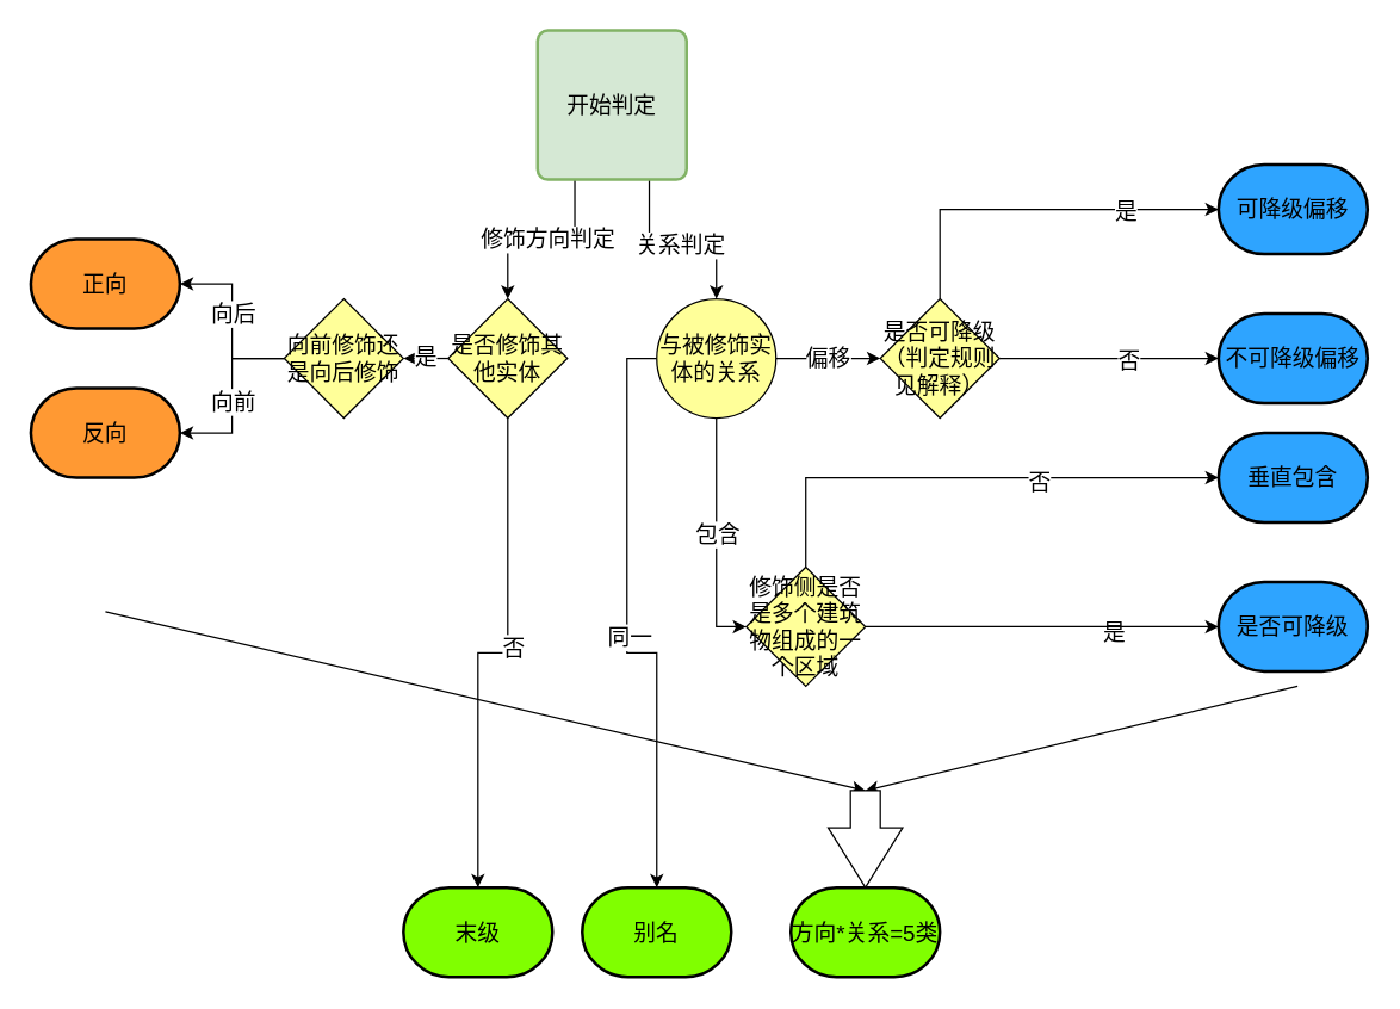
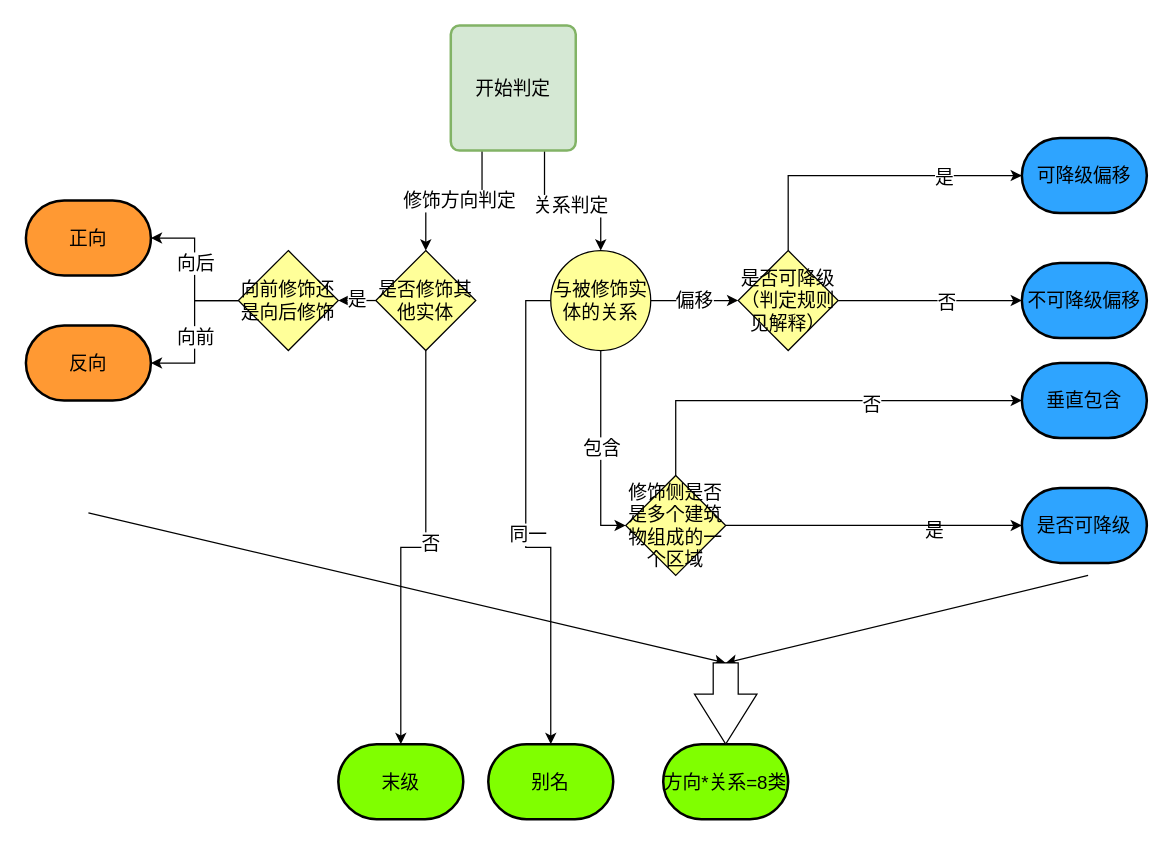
  <mxCell id="0" />
  <mxCell id="1" parent="0" />
  <mxCell id="2" style="edgeStyle=orthogonalEdgeStyle;rounded=0;orthogonalLoop=1;jettySize=auto;html=1;exitX=0.25;exitY=1;exitDx=0;exitDy=0;entryX=0.5;entryY=0;entryDx=0;entryDy=0;fontSize=15;" edge="1" parent="1" source="6" target="19"><mxGeometry relative="1" as="geometry" /></mxCell>
  <mxCell id="3" value="修饰方向判定" style="edgeLabel;html=1;align=center;verticalAlign=middle;resizable=0;points=[];fillColor=#FFFF99;fontSize=15;" vertex="1" connectable="0" parent="2"><mxGeometry x="-0.05" y="-1" relative="1" as="geometry"><mxPoint as="offset" /></mxGeometry></mxCell>
  <mxCell id="4" style="edgeStyle=orthogonalEdgeStyle;rounded=0;orthogonalLoop=1;jettySize=auto;html=1;exitX=0.75;exitY=1;exitDx=0;exitDy=0;entryX=0.5;entryY=0;entryDx=0;entryDy=0;fontSize=15;" edge="1" parent="1" source="6" target="30"><mxGeometry relative="1" as="geometry" /></mxCell>
  <mxCell id="5" value="关系判定" style="edgeLabel;html=1;align=center;verticalAlign=middle;resizable=0;points=[];fillColor=#FFFF99;fontSize=15;" vertex="1" connectable="0" parent="4"><mxGeometry x="-0.038" y="-3" relative="1" as="geometry"><mxPoint as="offset" /></mxGeometry></mxCell>
  <mxCell id="6" value="开始判定" style="rounded=1;whiteSpace=wrap;html=1;absoluteArcSize=1;arcSize=14;strokeWidth=2;fontSize=15;fillColor=#d5e8d4;strokeColor=#82b366;" vertex="1" parent="1"><mxGeometry x="360" y="20" width="100" height="100" as="geometry" /></mxCell>
  <mxCell id="7" value="可降级偏移" style="strokeWidth=2;html=1;shape=mxgraph.flowchart.terminator;whiteSpace=wrap;fillColor=#2EA4FF;fontSize=15;" vertex="1" parent="1"><mxGeometry x="817" y="110" width="100" height="60" as="geometry" /></mxCell>
  <mxCell id="8" value="别名" style="strokeWidth=2;html=1;shape=mxgraph.flowchart.terminator;whiteSpace=wrap;fillColor=#80FF00;fontSize=15;" vertex="1" parent="1"><mxGeometry x="390" y="595" width="100" height="60" as="geometry" /></mxCell>
  <mxCell id="9" value="是否可降级" style="strokeWidth=2;html=1;shape=mxgraph.flowchart.terminator;whiteSpace=wrap;fillColor=#2EA4FF;fontSize=15;" vertex="1" parent="1"><mxGeometry x="817" y="390" width="100" height="60" as="geometry" /></mxCell>
  <mxCell id="10" value="垂直包含" style="strokeWidth=2;html=1;shape=mxgraph.flowchart.terminator;whiteSpace=wrap;fillColor=#2EA4FF;fontSize=15;" vertex="1" parent="1"><mxGeometry x="817" y="290" width="100" height="60" as="geometry" /></mxCell>
  <mxCell id="11" value="不可降级偏移" style="strokeWidth=2;html=1;shape=mxgraph.flowchart.terminator;whiteSpace=wrap;fillColor=#2EA4FF;fontSize=15;" vertex="1" parent="1"><mxGeometry x="817" y="210" width="100" height="60" as="geometry" /></mxCell>
  <mxCell id="12" value="正向" style="strokeWidth=2;html=1;shape=mxgraph.flowchart.terminator;whiteSpace=wrap;fillColor=#FF9933;fontSize=15;" vertex="1" parent="1"><mxGeometry x="20" y="160" width="100" height="60" as="geometry" /></mxCell>
  <mxCell id="13" value="反向" style="strokeWidth=2;html=1;shape=mxgraph.flowchart.terminator;whiteSpace=wrap;fillColor=#FF9933;fontSize=15;" vertex="1" parent="1"><mxGeometry x="20" y="260" width="100" height="60" as="geometry" /></mxCell>
  <mxCell id="14" value="末级" style="strokeWidth=2;html=1;shape=mxgraph.flowchart.terminator;whiteSpace=wrap;fillColor=#80FF00;fontSize=15;" vertex="1" parent="1"><mxGeometry x="270" y="595" width="100" height="60" as="geometry" /></mxCell>
  <mxCell id="15" style="edgeStyle=orthogonalEdgeStyle;rounded=0;orthogonalLoop=1;jettySize=auto;html=1;exitX=0;exitY=0.5;exitDx=0;exitDy=0;entryX=1;entryY=0.5;entryDx=0;entryDy=0;fillColor=#FFFF99;fontSize=15;" edge="1" parent="1" source="19" target="24"><mxGeometry relative="1" as="geometry" /></mxCell>
  <mxCell id="16" value="是" style="edgeLabel;html=1;align=center;verticalAlign=middle;resizable=0;points=[];fillColor=#FFFF99;fontSize=15;" vertex="1" connectable="0" parent="15"><mxGeometry x="0.04" y="-2" relative="1" as="geometry"><mxPoint as="offset" /></mxGeometry></mxCell>
  <mxCell id="17" style="edgeStyle=orthogonalEdgeStyle;rounded=0;orthogonalLoop=1;jettySize=auto;html=1;exitX=0.5;exitY=1;exitDx=0;exitDy=0;fontSize=15;" edge="1" parent="1" source="19" target="14"><mxGeometry relative="1" as="geometry" /></mxCell>
  <mxCell id="18" value="否" style="edgeLabel;html=1;align=center;verticalAlign=middle;resizable=0;points=[];fillColor=#FFFF99;fontSize=15;" vertex="1" connectable="0" parent="17"><mxGeometry x="-0.084" y="3" relative="1" as="geometry"><mxPoint as="offset" /></mxGeometry></mxCell>
  <mxCell id="19" value="是否修饰其他实体" style="rhombus;whiteSpace=wrap;html=1;fillColor=#FFFF99;fontSize=15;" vertex="1" parent="1"><mxGeometry x="300" y="200" width="80" height="80" as="geometry" /></mxCell>
  <mxCell id="20" style="edgeStyle=orthogonalEdgeStyle;rounded=0;orthogonalLoop=1;jettySize=auto;html=1;exitX=0;exitY=0.5;exitDx=0;exitDy=0;entryX=1;entryY=0.5;entryDx=0;entryDy=0;entryPerimeter=0;fontSize=15;" edge="1" parent="1" source="24" target="12"><mxGeometry relative="1" as="geometry" /></mxCell>
  <mxCell id="21" value="向后" style="edgeLabel;html=1;align=center;verticalAlign=middle;resizable=0;points=[];fillColor=#FF9933;fontSize=15;" vertex="1" connectable="0" parent="20"><mxGeometry x="0.092" relative="1" as="geometry"><mxPoint as="offset" /></mxGeometry></mxCell>
  <mxCell id="22" style="edgeStyle=orthogonalEdgeStyle;rounded=0;orthogonalLoop=1;jettySize=auto;html=1;exitX=0;exitY=0.5;exitDx=0;exitDy=0;fontSize=15;" edge="1" parent="1" source="24" target="13"><mxGeometry relative="1" as="geometry" /></mxCell>
  <mxCell id="23" value="向前" style="edgeLabel;html=1;align=center;verticalAlign=middle;resizable=0;points=[];fillColor=#FF9933;fontSize=15;" vertex="1" connectable="0" parent="22"><mxGeometry x="0.042" relative="1" as="geometry"><mxPoint as="offset" /></mxGeometry></mxCell>
  <mxCell id="24" value="向前修饰还是向后修饰" style="rhombus;whiteSpace=wrap;html=1;fillColor=#FFFF99;fontSize=15;" vertex="1" parent="1"><mxGeometry x="190" y="200" width="80" height="80" as="geometry" /></mxCell>
  <mxCell id="25" style="edgeStyle=orthogonalEdgeStyle;rounded=0;orthogonalLoop=1;jettySize=auto;html=1;exitX=0.5;exitY=1;exitDx=0;exitDy=0;entryX=0;entryY=0.5;entryDx=0;entryDy=0;fillColor=#FFFF99;fontSize=15;" edge="1" parent="1" source="30" target="34"><mxGeometry relative="1" as="geometry" /></mxCell>
  <mxCell id="26" value="包含" style="edgeLabel;html=1;align=center;verticalAlign=middle;resizable=0;points=[];fillColor=#FFFF99;fontSize=15;" vertex="1" connectable="0" parent="25"><mxGeometry x="-0.033" relative="1" as="geometry"><mxPoint as="offset" /></mxGeometry></mxCell>
  <mxCell id="27" value="偏移" style="edgeStyle=orthogonalEdgeStyle;rounded=0;orthogonalLoop=1;jettySize=auto;html=1;exitX=1;exitY=0.5;exitDx=0;exitDy=0;fillColor=#FFFF99;fontSize=15;" edge="1" parent="1" source="30" target="40"><mxGeometry relative="1" as="geometry" /></mxCell>
  <mxCell id="28" style="edgeStyle=orthogonalEdgeStyle;rounded=0;orthogonalLoop=1;jettySize=auto;html=1;exitX=0;exitY=0.5;exitDx=0;exitDy=0;entryX=0.5;entryY=0;entryDx=0;entryDy=0;entryPerimeter=0;fontSize=15;" edge="1" parent="1" source="30" target="8"><mxGeometry relative="1" as="geometry" /></mxCell>
  <mxCell id="29" value="同一" style="edgeLabel;html=1;align=center;verticalAlign=middle;resizable=0;points=[];fillColor=#FFFF99;fontSize=15;" vertex="1" connectable="0" parent="28"><mxGeometry x="0.042" y="1" relative="1" as="geometry"><mxPoint as="offset" /></mxGeometry></mxCell>
  <mxCell id="30" value="与被修饰实体的关系" style="ellipse;whiteSpace=wrap;html=1;fillColor=#FFFF99;fontSize=15;" vertex="1" parent="1"><mxGeometry x="440" y="200" width="80" height="80" as="geometry" /></mxCell>
  <mxCell id="31" style="edgeStyle=orthogonalEdgeStyle;rounded=0;orthogonalLoop=1;jettySize=auto;html=1;exitX=1;exitY=0.5;exitDx=0;exitDy=0;fontSize=15;" edge="1" parent="1" source="34" target="9"><mxGeometry relative="1" as="geometry" /></mxCell>
  <mxCell id="32" style="edgeStyle=orthogonalEdgeStyle;rounded=0;orthogonalLoop=1;jettySize=auto;html=1;exitX=0.5;exitY=0;exitDx=0;exitDy=0;entryX=0;entryY=0.5;entryDx=0;entryDy=0;entryPerimeter=0;fontSize=15;" edge="1" parent="1" source="34" target="10"><mxGeometry relative="1" as="geometry" /></mxCell>
  <mxCell id="33" value="否" style="edgeLabel;html=1;align=center;verticalAlign=middle;resizable=0;points=[];fillColor=#FFFF99;fontSize=15;" vertex="1" connectable="0" parent="32"><mxGeometry x="0.284" y="-2" relative="1" as="geometry"><mxPoint as="offset" /></mxGeometry></mxCell>
  <mxCell id="34" value="修饰侧是否是多个建筑物组成的一个区域" style="rhombus;whiteSpace=wrap;html=1;fillColor=#FFFF99;fontSize=15;" vertex="1" parent="1"><mxGeometry x="500" y="380" width="80" height="80" as="geometry" /></mxCell>
  <mxCell id="35" value="是" style="text;html=1;align=center;verticalAlign=middle;resizable=0;points=[];autosize=1;fontSize=15;" vertex="1" parent="1"><mxGeometry x="732" y="414" width="30" height="20" as="geometry" /></mxCell>
  <mxCell id="36" style="edgeStyle=orthogonalEdgeStyle;rounded=0;orthogonalLoop=1;jettySize=auto;html=1;exitX=1;exitY=0.5;exitDx=0;exitDy=0;fontSize=15;" edge="1" parent="1" source="40" target="11"><mxGeometry relative="1" as="geometry" /></mxCell>
  <mxCell id="37" value="否" style="edgeLabel;html=1;align=center;verticalAlign=middle;resizable=0;points=[];fontSize=15;" vertex="1" connectable="0" parent="36"><mxGeometry x="0.175" relative="1" as="geometry"><mxPoint as="offset" /></mxGeometry></mxCell>
  <mxCell id="38" style="edgeStyle=orthogonalEdgeStyle;rounded=0;orthogonalLoop=1;jettySize=auto;html=1;exitX=0.5;exitY=0;exitDx=0;exitDy=0;entryX=0;entryY=0.5;entryDx=0;entryDy=0;entryPerimeter=0;fontSize=15;" edge="1" parent="1" source="40" target="7"><mxGeometry relative="1" as="geometry" /></mxCell>
  <mxCell id="39" value="是" style="edgeLabel;html=1;align=center;verticalAlign=middle;resizable=0;points=[];fontSize=15;" vertex="1" connectable="0" parent="38"><mxGeometry x="0.49" relative="1" as="geometry"><mxPoint as="offset" /></mxGeometry></mxCell>
  <mxCell id="40" value="是否可降级&lt;br&gt;（判定规则见解释）" style="rhombus;whiteSpace=wrap;html=1;fillColor=#FFFF99;fontSize=15;" vertex="1" parent="1"><mxGeometry x="590" y="200" width="80" height="80" as="geometry" /></mxCell>
  <mxCell id="41" value="" style="endArrow=classic;html=1;fontSize=15;" edge="1" parent="1"><mxGeometry width="50" height="50" relative="1" as="geometry"><mxPoint x="70" y="410" as="sourcePoint" /><mxPoint x="580" y="530" as="targetPoint" /></mxGeometry></mxCell>
  <mxCell id="42" value="" style="endArrow=classic;html=1;fontSize=15;" edge="1" parent="1"><mxGeometry width="50" height="50" relative="1" as="geometry"><mxPoint x="870" y="460" as="sourcePoint" /><mxPoint x="580" y="530" as="targetPoint" /></mxGeometry></mxCell>
- <mxCell id="43" value="方向*关系=5类" style="strokeWidth=2;html=1;shape=mxgraph.flowchart.terminator;whiteSpace=wrap;fillColor=#80FF00;fontSize=15;" vertex="1" parent="1"><mxGeometry x="530" y="595" width="100" height="60" as="geometry" /></mxCell>
+ <mxCell id="43" value="方向*关系=8类" style="strokeWidth=2;html=1;shape=mxgraph.flowchart.terminator;whiteSpace=wrap;fillColor=#80FF00;fontSize=15;" vertex="1" parent="1"><mxGeometry x="530" y="595" width="100" height="60" as="geometry" /></mxCell>
  <mxCell id="44" value="" style="html=1;shadow=0;dashed=0;align=center;verticalAlign=middle;shape=mxgraph.arrows2.arrow;dy=0.6;dx=40;direction=south;notch=0;fontSize=15;" vertex="1" parent="1"><mxGeometry x="555" y="530" width="50" height="65" as="geometry" /></mxCell>
